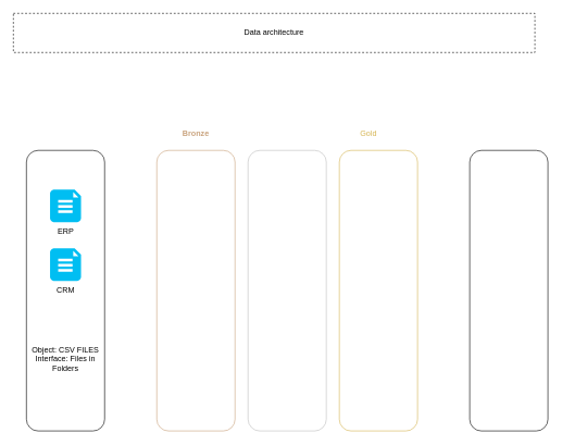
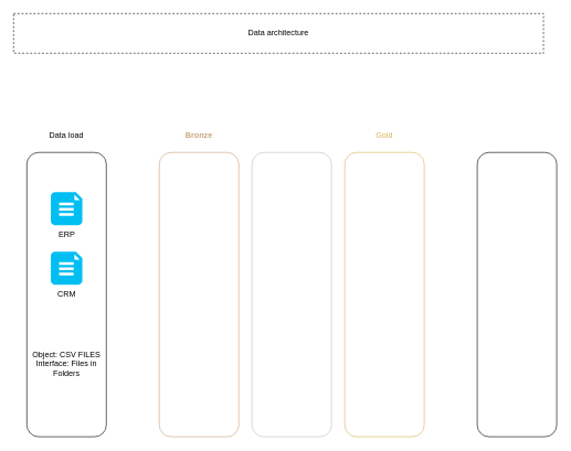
  <mxCell id="0" />
  <mxCell id="1" parent="0" />
  <mxCell id="2" value="Data architecture" style="rounded=0;whiteSpace=wrap;html=1;dashed=1;" vertex="1" parent="1"><mxGeometry x="20" y="20" width="800" height="60" as="geometry" /></mxCell>
  <mxCell id="3" value="" style="rounded=1;whiteSpace=wrap;html=1;" vertex="1" parent="1"><mxGeometry x="40" y="230" width="120" height="430" as="geometry" /></mxCell>
+ <mxCell id="4" value="Data load" style="rounded=0;whiteSpace=wrap;html=1;fillColor=none;strokeColor=none;" vertex="1" parent="1"><mxGeometry x="40" y="190" width="120" height="30" as="geometry" /></mxCell>
  <mxCell id="5" value="" style="rounded=1;whiteSpace=wrap;html=1;strokeColor=#C9A37E;" vertex="1" parent="1"><mxGeometry x="240" y="230" width="120" height="430" as="geometry" /></mxCell>
  <mxCell id="6" value="&lt;span style=&quot;background-color: light-dark(#ffffff, var(--ge-dark-color, #121212));&quot;&gt;&lt;font style=&quot;color: rgb(201, 163, 126);&quot;&gt;Bronze&lt;/font&gt;&lt;/span&gt;" style="rounded=0;whiteSpace=wrap;html=1;fillColor=none;strokeColor=none;fontStyle=1" vertex="1" parent="1"><mxGeometry x="240" y="190" width="120" height="30" as="geometry" /></mxCell>
  <mxCell id="7" value="" style="rounded=1;whiteSpace=wrap;html=1;strokeColor=#BFBFBF;" vertex="1" parent="1"><mxGeometry x="380" y="230" width="120" height="430" as="geometry" /></mxCell>
  <mxCell id="8" value="" style="rounded=1;whiteSpace=wrap;html=1;strokeColor=#D6B656;" vertex="1" parent="1"><mxGeometry x="520" y="230" width="120" height="430" as="geometry" /></mxCell>
- <mxCell id="9" value="&lt;font style=&quot;color: rgb(214, 182, 86);&quot;&gt;Gold&lt;/font&gt;" style="rounded=0;whiteSpace=wrap;html=1;fillColor=none;strokeColor=none;" vertex="1" parent="1"><mxGeometry x="505" y="190" width="120" height="30" as="geometry" /></mxCell>
+ <mxCell id="9" value="&lt;font style=&quot;color: rgb(214, 182, 86);&quot;&gt;Gold&lt;/font&gt;" style="rounded=0;whiteSpace=wrap;html=1;fillColor=none;strokeColor=none;" vertex="1" parent="1"><mxGeometry x="520" y="190" width="120" height="30" as="geometry" /></mxCell>
  <mxCell id="10" value="" style="rounded=1;whiteSpace=wrap;html=1;strokeColor=#000000;" vertex="1" parent="1"><mxGeometry x="720" y="230" width="120" height="430" as="geometry" /></mxCell>
  <mxCell id="11" value="ERP" style="verticalLabelPosition=bottom;html=1;verticalAlign=top;align=center;strokeColor=none;fillColor=#00BEF2;shape=mxgraph.azure.file_2;pointerEvents=1;" vertex="1" parent="1"><mxGeometry x="76.25" y="290" width="47.5" height="50" as="geometry" /></mxCell>
  <mxCell id="12" value="CRM&lt;div&gt;&lt;br&gt;&lt;/div&gt;" style="verticalLabelPosition=bottom;html=1;verticalAlign=top;align=center;strokeColor=none;fillColor=#00BEF2;shape=mxgraph.azure.file_2;pointerEvents=1;" vertex="1" parent="1"><mxGeometry x="76.25" y="380" width="47.5" height="50" as="geometry" /></mxCell>
  <mxCell id="13" value="Object: CSV FILES&lt;div&gt;Interface: Files in Folders&lt;/div&gt;" style="rounded=0;whiteSpace=wrap;html=1;fillColor=none;strokeColor=none;align=center;" vertex="1" parent="1"><mxGeometry x="40" y="500" width="120" height="100" as="geometry" /></mxCell>
